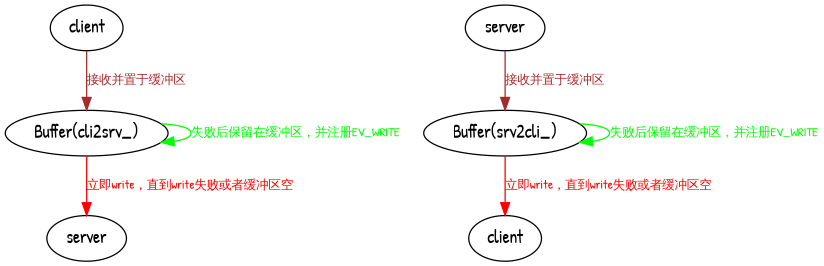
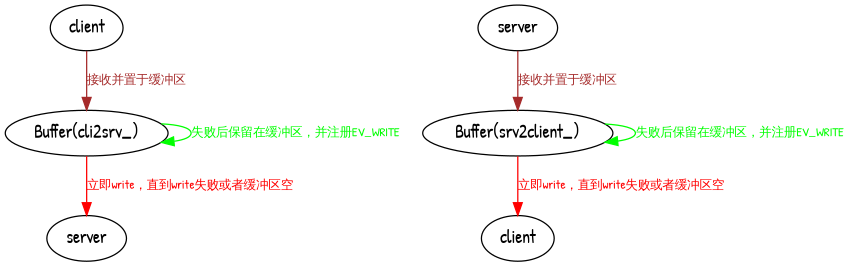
  digraph {
    fontname="Patrick Hand"
    node [fontname="Patrick Hand"]
    edge [color=brown fontcolor=brown fontname="Patrick Hand" fontsize=10 weight=1]
    n1 [label=client]
    n2 [label="Buffer(cli2srv_)"]
    n3 [label=server]
    n4 [label=server]
-   n5 [label="Buffer(srv2cli_)"]
+   n5 [label="Buffer(srv2client_)"]
    n6 [label=client]
    subgraph sub_1 {
      n1
      n2
      n3
    }
    subgraph sub_2 {
      n4
      n5
      n6
    }
    n1 -> n2 [label="接收并置于缓冲区"]
    n2 -> n2 [color=green fontcolor=green label="失败后保留在缓冲区，并注册EV_WRITE"]
    n2 -> n3 [color=red fontcolor=red label="立即write，直到write失败或者缓冲区空"]
    n4 -> n5 [label="接收并置于缓冲区"]
    n5 -> n5 [color=green fontcolor=green label="失败后保留在缓冲区，并注册EV_WRITE"]
    n5 -> n6 [color=red fontcolor=red label="立即write，直到write失败或者缓冲区空"]
  }
